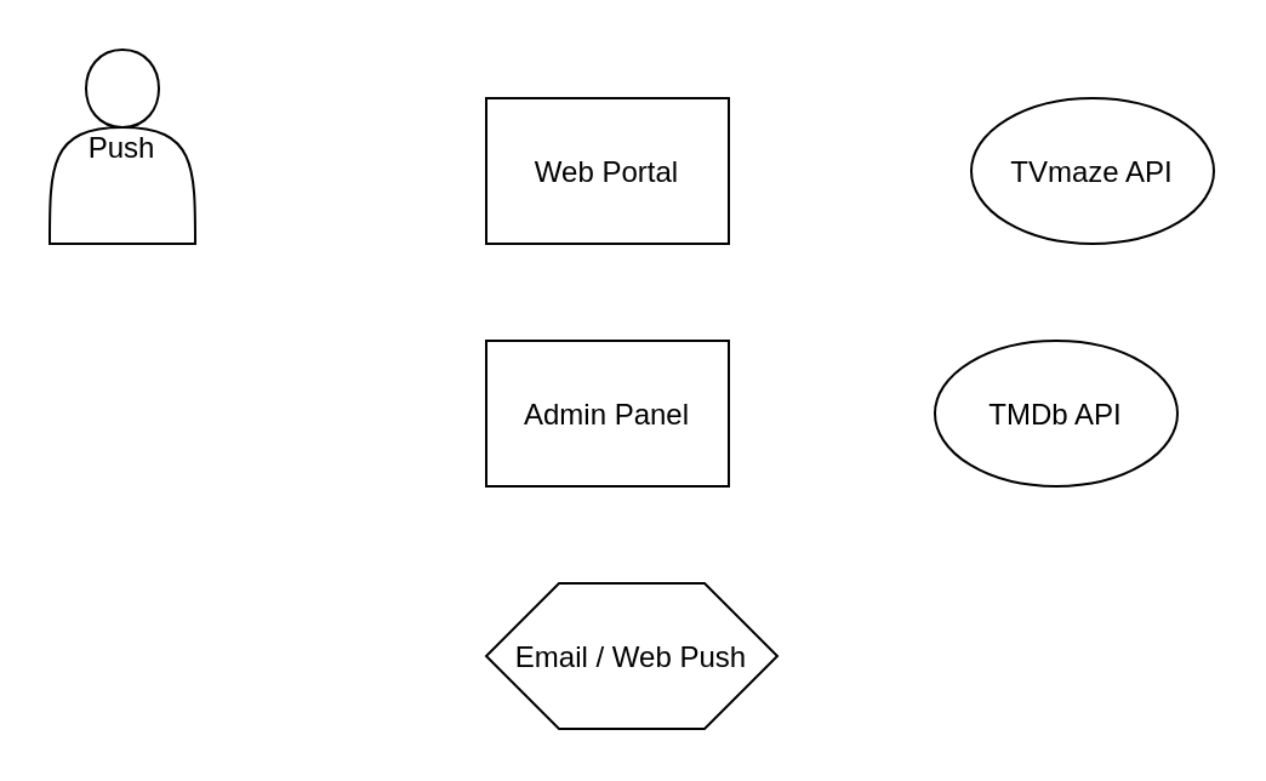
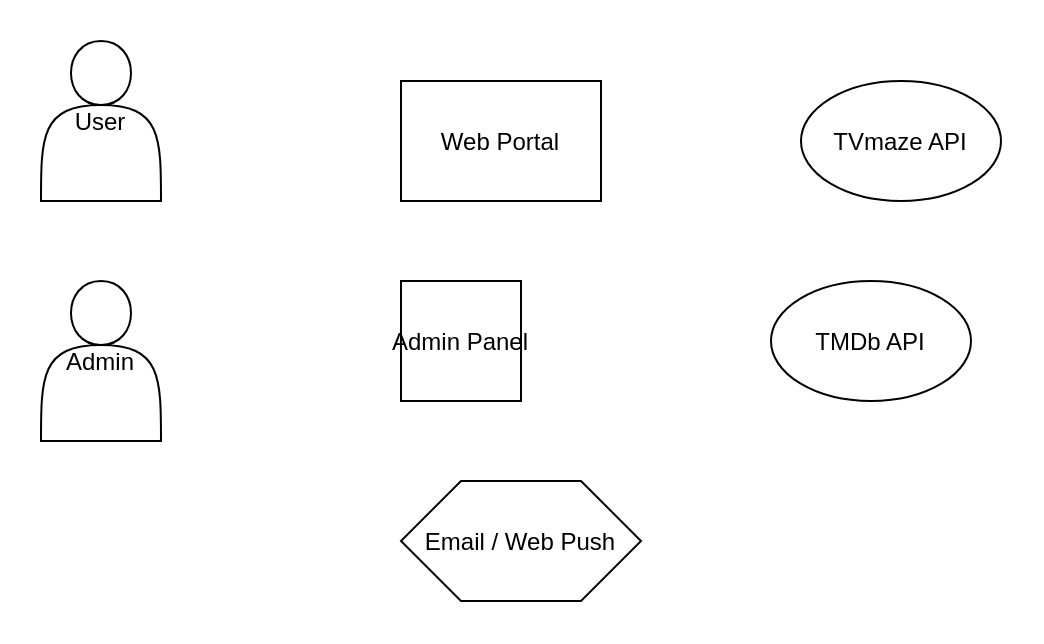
  <mxCell id="0" />
  <mxCell id="1" parent="0" />
- <mxCell id="2" value="Push" style="shape=actor;" vertex="1" parent="1"><mxGeometry x="20" y="20" width="60" height="80" as="geometry" /></mxCell>
+ <mxCell id="2" value="User" style="shape=actor;" vertex="1" parent="1"><mxGeometry x="20" y="20" width="60" height="80" as="geometry" /></mxCell>
+ <mxCell id="3" value="Admin" style="shape=actor;" vertex="1" parent="1"><mxGeometry x="20" y="140" width="60" height="80" as="geometry" /></mxCell>
  <mxCell id="4" value="Web Portal" style="shape=rectangle;" vertex="1" parent="1"><mxGeometry x="200" y="40" width="100" height="60" as="geometry" /></mxCell>
- <mxCell id="5" value="Admin Panel" style="shape=rectangle;" vertex="1" parent="1"><mxGeometry x="200" y="140" width="100" height="60" as="geometry" /></mxCell>
+ <mxCell id="5" value="Admin Panel" style="shape=rectangle;" vertex="1" parent="1"><mxGeometry x="200" y="140" width="60" height="60" as="geometry" /></mxCell>
  <mxCell id="6" value="TVmaze API" style="shape=ellipse;" vertex="1" parent="1"><mxGeometry x="400" y="40" width="100" height="60" as="geometry" /></mxCell>
  <mxCell id="7" value="TMDb API" style="shape=ellipse;" vertex="1" parent="1"><mxGeometry x="385" y="140" width="100" height="60" as="geometry" /></mxCell>
  <mxCell id="8" value="Email / Web Push" style="shape=hexagon;" vertex="1" parent="1"><mxGeometry x="200" y="240" width="120" height="60" as="geometry" /></mxCell>
